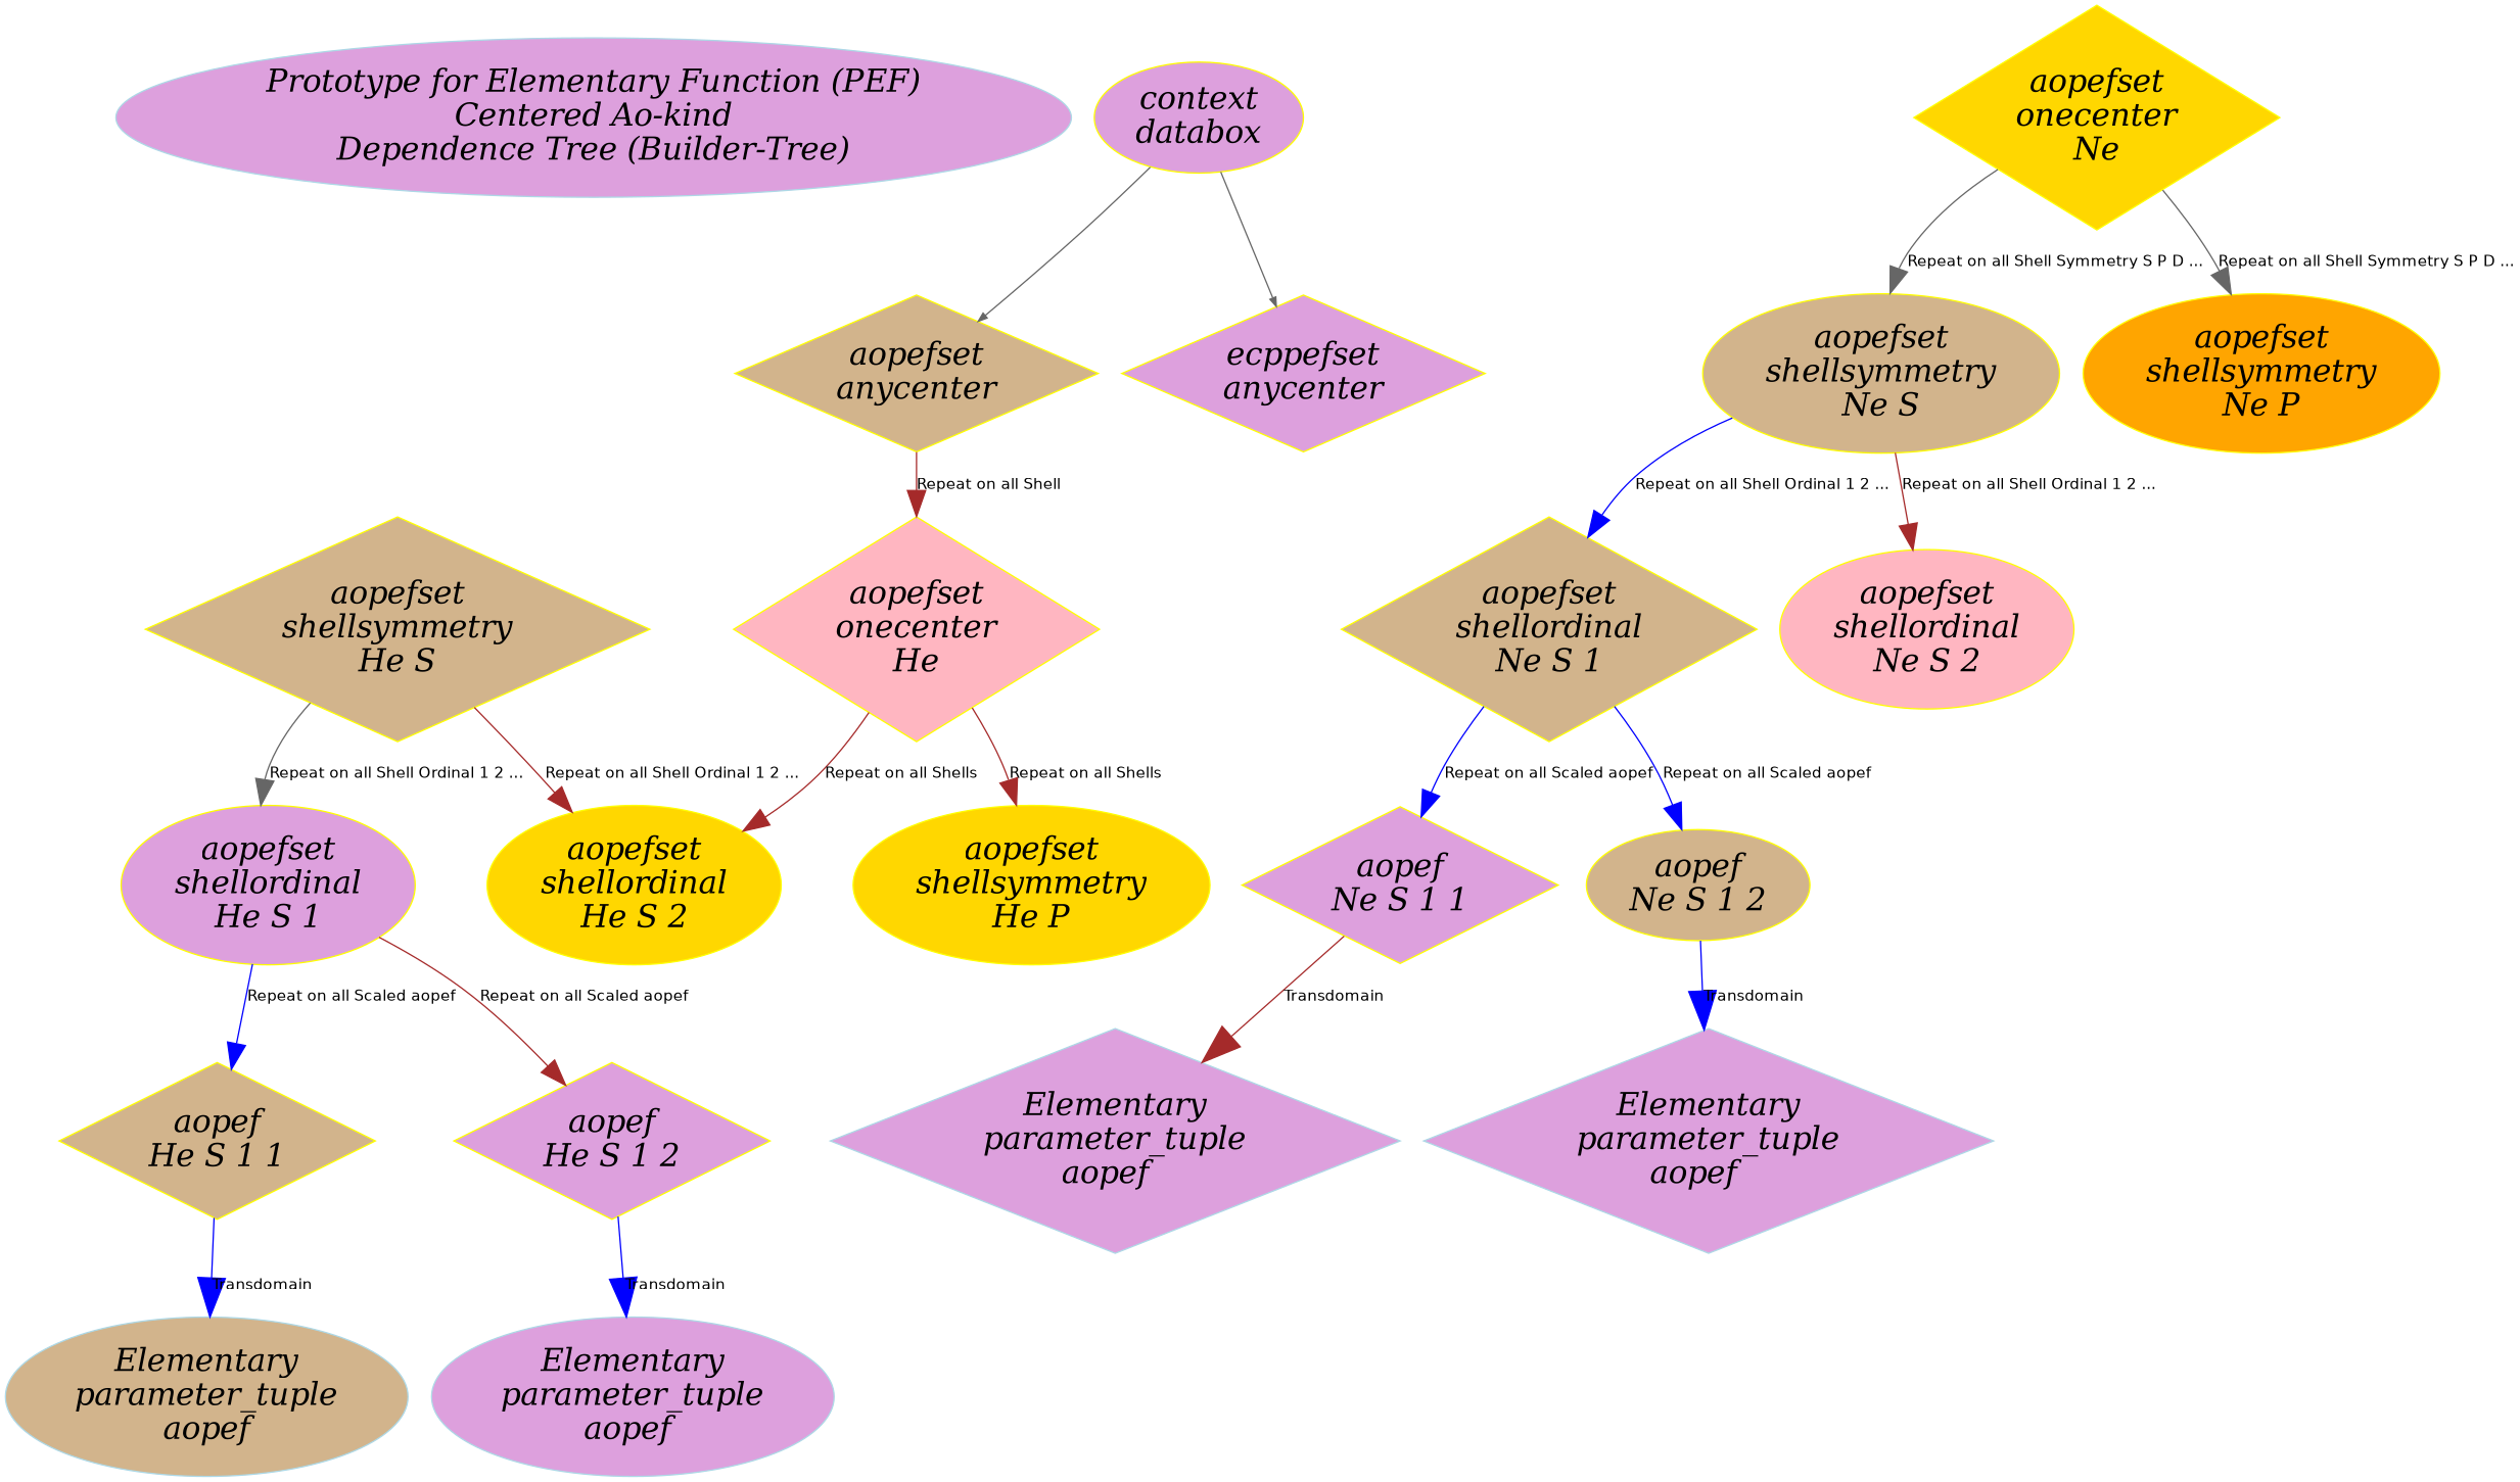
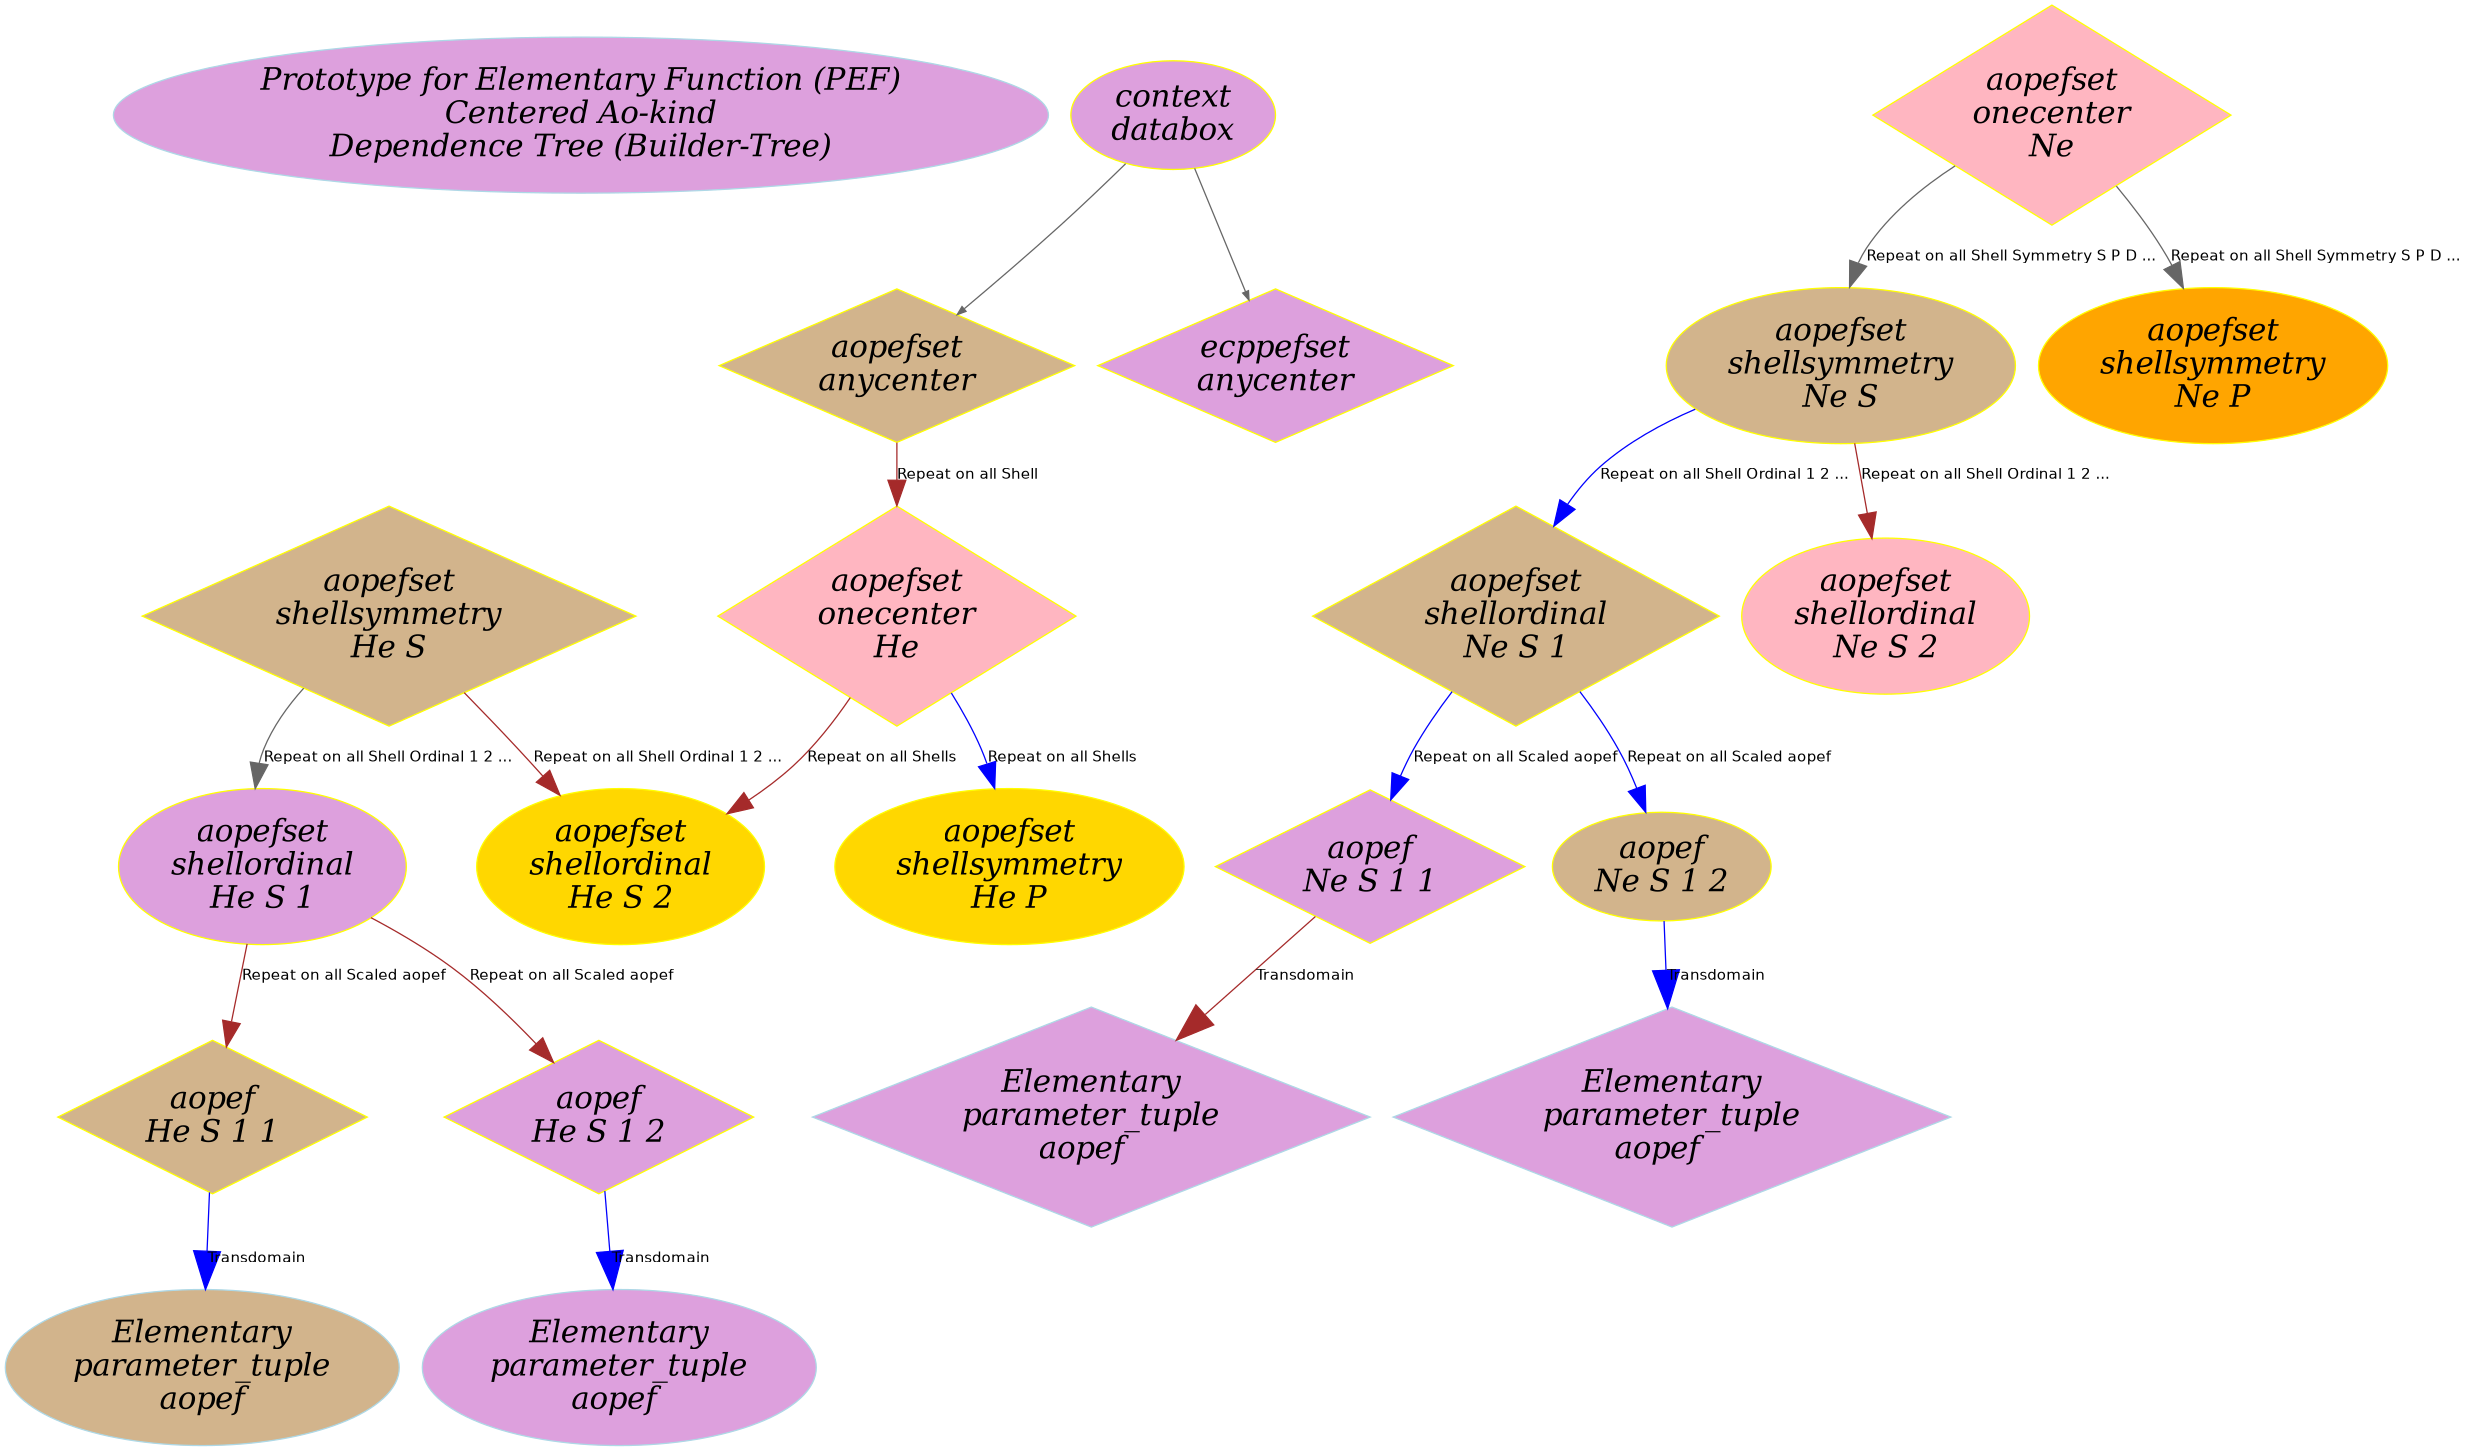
  digraph {
    node [color=yellow fillcolor=plum fontcolor=black fontname="Palatino-Italic" fontsize=24 shape=ellipse style=filled]
    edge [arrowsize=2 color=brown dir=down fontname="Bitstream Vera Sans" fontsize=12]
    n1 [color=lightblue label="Prototype for Elementary Function (PEF)\nCentered Ao-kind\nDependence Tree (Builder-Tree)"]
    "aopefset\nanycenter" [fillcolor=tan shape=diamond]
    "context\ndatabox"
    "ecppefset\nanycenter" [shape=diamond]
    "aopefset\nonecenter\nHe" [fillcolor=lightpink shape=diamond]
    "aopefset\nshellsymmetry\nHe P" [fillcolor=gold]
    "aopefset\nshellordinal\nHe S 2" [fillcolor=gold]
-   "aopefset\nonecenter\nNe" [fillcolor=gold shape=diamond]
+   "aopefset\nonecenter\nNe" [fillcolor=lightpink shape=diamond]
    "aopefset\nshellsymmetry\nNe S" [fillcolor=tan]
    "aopefset\nshellsymmetry\nNe P" [fillcolor=orange]
    "aopefset\nshellsymmetry\nHe S" [fillcolor=tan shape=diamond]
    "aopefset\nshellordinal\nHe S 1"
    "aopefset\nshellordinal\nNe S 1" [fillcolor=tan shape=diamond]
    "aopefset\nshellordinal\nNe S 2" [fillcolor=lightpink]
    "aopef\nHe S 1 1" [fillcolor=tan shape=diamond]
    "aopef\nHe S 1 2" [shape=diamond]
    "aopef\nNe S 1 1" [shape=diamond]
    "aopef\nNe S 1 2" [fillcolor=tan]
    "Elementary\nparameter_tuple\naopef" [color=lightblue fillcolor=tan]
    "Elementary\nparameter_tuple\naopef " [color=lightblue]
    "Elementary\nparameter_tuple\naopef  " [color=lightblue shape=diamond]
    "Elementary\nparameter_tuple\naopef   " [color=lightblue shape=diamond]
    "aopefset\nanycenter" -> "aopefset\nonecenter\nHe" [label="Repeat on all Shell"]
    "context\ndatabox" -> "aopefset\nanycenter" [arrowsize=0.7 color=gray40]
    "context\ndatabox" -> "ecppefset\nanycenter" [arrowsize=0.7 color=gray40]
-   "aopefset\nonecenter\nHe" -> "aopefset\nshellsymmetry\nHe P" [label="Repeat on all Shells"]
+   "aopefset\nonecenter\nHe" -> "aopefset\nshellsymmetry\nHe P" [color=blue label="Repeat on all Shells"]
    "aopefset\nonecenter\nHe" -> "aopefset\nshellordinal\nHe S 2" [label="Repeat on all Shells"]
    "aopefset\nonecenter\nNe" -> "aopefset\nshellsymmetry\nNe S" [color=gray40 label="Repeat on all Shell Symmetry S P D ..."]
    "aopefset\nonecenter\nNe" -> "aopefset\nshellsymmetry\nNe P" [color=gray40 label="Repeat on all Shell Symmetry S P D ..."]
    "aopefset\nshellsymmetry\nNe S" -> "aopefset\nshellordinal\nNe S 1" [color=blue label="Repeat on all Shell Ordinal 1 2 ... "]
    "aopefset\nshellsymmetry\nNe S" -> "aopefset\nshellordinal\nNe S 2" [label="Repeat on all Shell Ordinal 1 2 ... "]
    "aopefset\nshellsymmetry\nHe S" -> "aopefset\nshellordinal\nHe S 2" [label="Repeat on all Shell Ordinal 1 2 ... "]
    "aopefset\nshellsymmetry\nHe S" -> "aopefset\nshellordinal\nHe S 1" [color=gray40 label="Repeat on all Shell Ordinal 1 2 ... "]
-   "aopefset\nshellordinal\nHe S 1" -> "aopef\nHe S 1 1" [color=blue label="Repeat on all Scaled aopef"]
+   "aopefset\nshellordinal\nHe S 1" -> "aopef\nHe S 1 1" [label="Repeat on all Scaled aopef"]
    "aopefset\nshellordinal\nHe S 1" -> "aopef\nHe S 1 2" [label="Repeat on all Scaled aopef"]
    "aopefset\nshellordinal\nNe S 1" -> "aopef\nNe S 1 1" [color=blue label="Repeat on all Scaled aopef"]
    "aopefset\nshellordinal\nNe S 1" -> "aopef\nNe S 1 2" [color=blue label="Repeat on all Scaled aopef"]
    "aopef\nHe S 1 1" -> "Elementary\nparameter_tuple\naopef" [arrowsize=3 color=blue label=Transdomain]
    "aopef\nHe S 1 2" -> "Elementary\nparameter_tuple\naopef " [arrowsize=3 color=blue label=Transdomain]
    "aopef\nNe S 1 1" -> "Elementary\nparameter_tuple\naopef  " [arrowsize=3 label=Transdomain]
    "aopef\nNe S 1 2" -> "Elementary\nparameter_tuple\naopef   " [arrowsize=3 color=blue label=Transdomain]
  }
